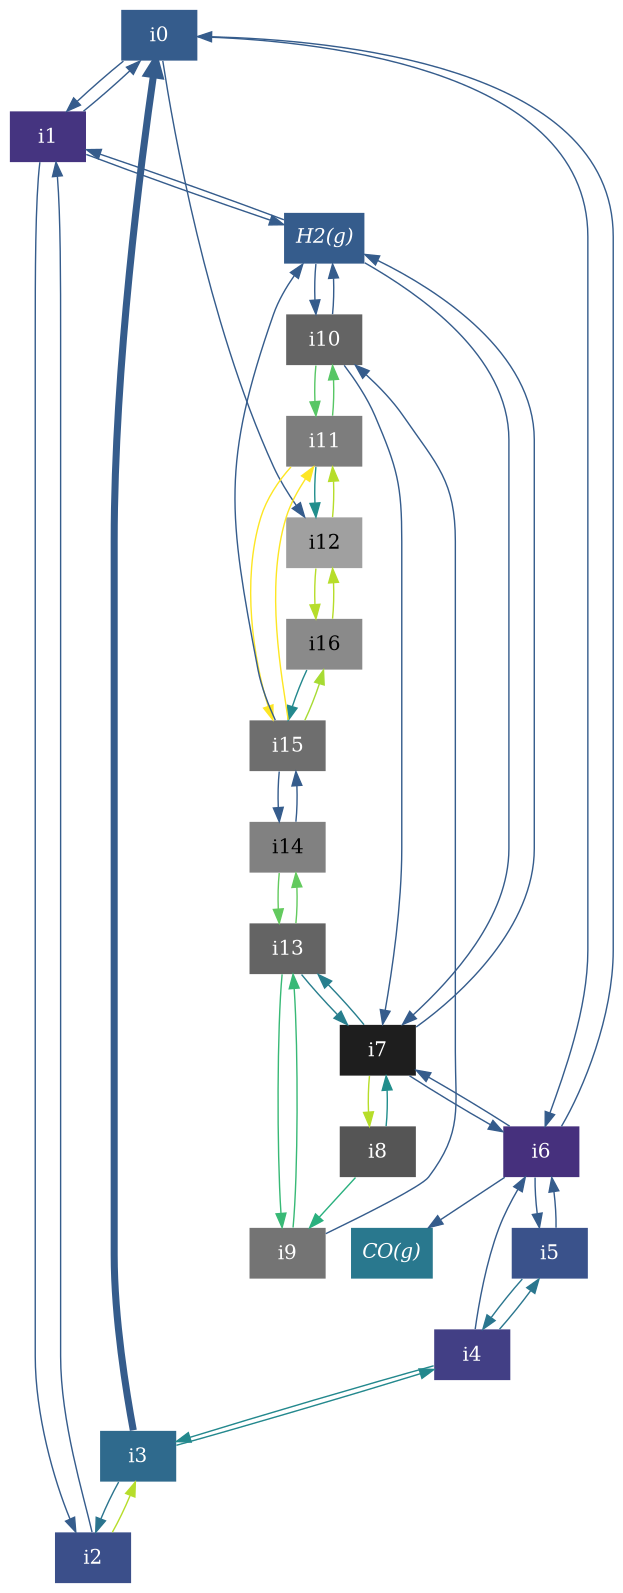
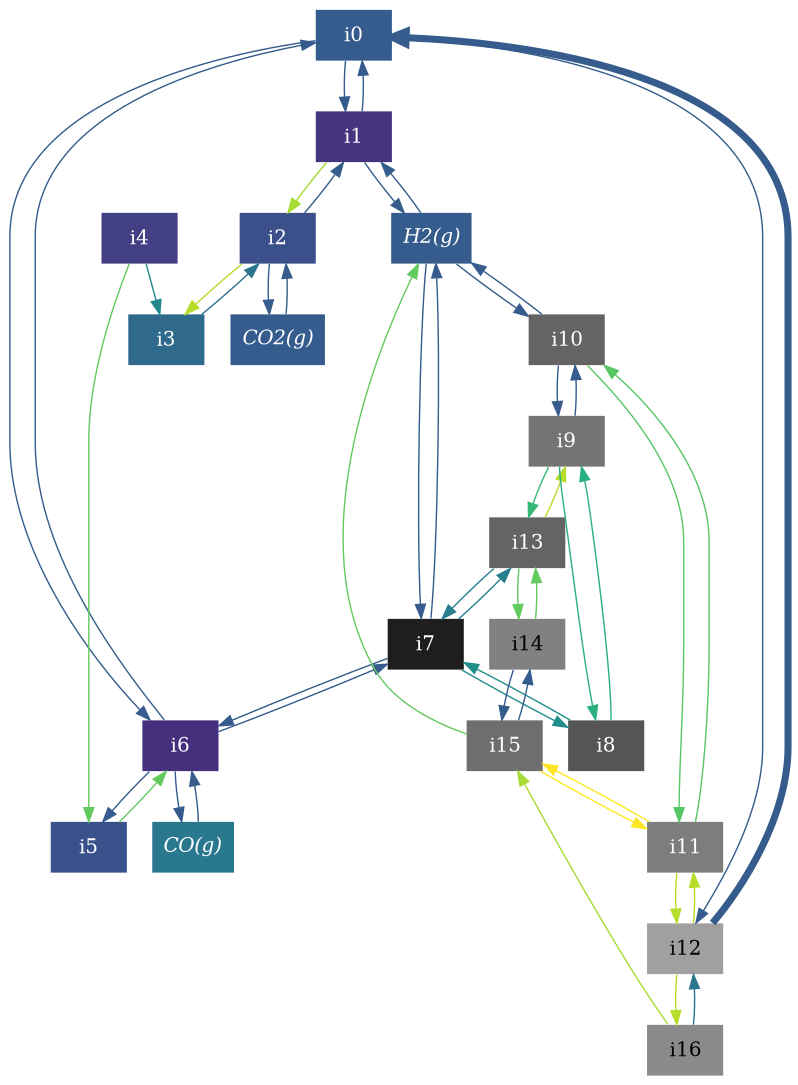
  strict digraph {
    nodesep=0.25
    rankdir=TB
    ranksep=0.5
    node [fillcolor="#355c8c" shape=plaintext style=filled]
    edge [color="#355c8c" penwidth=1.0 weight=2.]
    n1 [label=<         <TABLE BORDER="0" CELLBORDER="0" CELLSPACING="0" CELLPADDING="0">           <TR>             <TD><FONT COLOR="#ffffff">i0</FONT></TD>           </TR>         </TABLE>         >]
    n2 [fillcolor="#453480" label=<         <TABLE BORDER="0" CELLBORDER="0" CELLSPACING="0" CELLPADDING="0">           <TR>             <TD><FONT COLOR="#ffffff">i1</FONT></TD>           </TR>         </TABLE>         >]
    n3 [fillcolor="#46307d" label=<         <TABLE BORDER="0" CELLBORDER="0" CELLSPACING="0" CELLPADDING="0">           <TR>             <TD><FONT COLOR="#ffffff">i6</FONT></TD>           </TR>         </TABLE>         >]
    n4 [fillcolor="#a0a0a0" label=<         <TABLE BORDER="0" CELLBORDER="0" CELLSPACING="0" CELLPADDING="0">           <TR>             <TD><FONT COLOR="#000000">i12</FONT></TD>           </TR>         </TABLE>         >]
    n5 [fillcolor="#3b4f8a" label=<         <TABLE BORDER="0" CELLBORDER="0" CELLSPACING="0" CELLPADDING="0">           <TR>             <TD><FONT COLOR="#ffffff">i2</FONT></TD>           </TR>         </TABLE>         >]
    n6 [label=<         <TABLE BORDER="0" CELLBORDER="0" CELLSPACING="0" CELLPADDING="0">           <TR>             <TD><FONT COLOR="#ffffff"><i>H2(g)</i></FONT></TD>           </TR>         </TABLE>         >]
    n7 [fillcolor="#3a528b" label=<         <TABLE BORDER="0" CELLBORDER="0" CELLSPACING="0" CELLPADDING="0">           <TR>             <TD><FONT COLOR="#ffffff">i5</FONT></TD>           </TR>         </TABLE>         >]
    n8 [fillcolor="#1e1e1e" label=<         <TABLE BORDER="0" CELLBORDER="0" CELLSPACING="0" CELLPADDING="0">           <TR>             <TD><FONT COLOR="#ffffff">i7</FONT></TD>           </TR>         </TABLE>         >]
    n9 [fillcolor="#29788e" label=<         <TABLE BORDER="0" CELLBORDER="0" CELLSPACING="0" CELLPADDING="0">           <TR>             <TD><FONT COLOR="#ffffff"><i>CO(g)</i></FONT></TD>           </TR>         </TABLE>         >]
    n10 [fillcolor="#7d7d7d" label=<         <TABLE BORDER="0" CELLBORDER="0" CELLSPACING="0" CELLPADDING="0">           <TR>             <TD><FONT COLOR="#ffffff">i11</FONT></TD>           </TR>         </TABLE>         >]
    n11 [fillcolor="#8a8a8a" label=<         <TABLE BORDER="0" CELLBORDER="0" CELLSPACING="0" CELLPADDING="0">           <TR>             <TD><FONT COLOR="#000000">i16</FONT></TD>           </TR>         </TABLE>         >]
    n12 [fillcolor="#2f6a8d" label=<         <TABLE BORDER="0" CELLBORDER="0" CELLSPACING="0" CELLPADDING="0">           <TR>             <TD><FONT COLOR="#ffffff">i3</FONT></TD>           </TR>         </TABLE>         >]
+   n13 [label=<         <TABLE BORDER="0" CELLBORDER="0" CELLSPACING="0" CELLPADDING="0">           <TR>             <TD><FONT COLOR="#ffffff"><i>CO2(g)</i></FONT></TD>           </TR>         </TABLE>         >]
    n14 [fillcolor="#646464" label=<         <TABLE BORDER="0" CELLBORDER="0" CELLSPACING="0" CELLPADDING="0">           <TR>             <TD><FONT COLOR="#ffffff">i10</FONT></TD>           </TR>         </TABLE>         >]
    n15 [fillcolor="#423f85" label=<         <TABLE BORDER="0" CELLBORDER="0" CELLSPACING="0" CELLPADDING="0">           <TR>             <TD><FONT COLOR="#ffffff">i4</FONT></TD>           </TR>         </TABLE>         >]
    n16 [fillcolor="#555555" label=<         <TABLE BORDER="0" CELLBORDER="0" CELLSPACING="0" CELLPADDING="0">           <TR>             <TD><FONT COLOR="#ffffff">i8</FONT></TD>           </TR>         </TABLE>         >]
    n17 [fillcolor="#646464" label=<         <TABLE BORDER="0" CELLBORDER="0" CELLSPACING="0" CELLPADDING="0">           <TR>             <TD><FONT COLOR="#ffffff">i13</FONT></TD>           </TR>         </TABLE>         >]
    n18 [fillcolor="#747474" label=<         <TABLE BORDER="0" CELLBORDER="0" CELLSPACING="0" CELLPADDING="0">           <TR>             <TD><FONT COLOR="#ffffff">i9</FONT></TD>           </TR>         </TABLE>         >]
    n19 [fillcolor="#818181" label=<         <TABLE BORDER="0" CELLBORDER="0" CELLSPACING="0" CELLPADDING="0">           <TR>             <TD><FONT COLOR="#000000">i14</FONT></TD>           </TR>         </TABLE>         >]
    n20 [fillcolor="#6e6e6e" label=<         <TABLE BORDER="0" CELLBORDER="0" CELLSPACING="0" CELLPADDING="0">           <TR>             <TD><FONT COLOR="#ffffff">i15</FONT></TD>           </TR>         </TABLE>         >]
    n1 -> n2
    n1 -> n3
    n1 -> n4
    n2 -> n1
-   n2 -> n5
+   n2 -> n5 [color="#a7db33"]
    n2 -> n6
    n3 -> n1
    n3 -> n7
    n3 -> n8
    n3 -> n9
-   n12 -> n1 [penwidth=5.0]
+   n4 -> n1 [penwidth=5.0]
    n4 -> n10 [color="#b6dd2a"]
    n4 -> n11 [color="#b6dd2a"]
    n5 -> n2
    n5 -> n12 [color="#b6dd2a"]
+   n5 -> n13
    n6 -> n2
    n6 -> n8
    n6 -> n14
-   n7 -> n3
-   n7 -> n15 [color="#2a768e"]
+   n7 -> n3 [color="#63ca5e"]
    n8 -> n3
    n8 -> n6
-   n8 -> n16 [color="#b6dd2a"]
+   n8 -> n16 [color="#218e8c"]
    n8 -> n17 [color="#277e8d"]
-   n15 -> n3
-   n10 -> n4 [color="#218e8c"]
+   n9 -> n3
+   n10 -> n4 [color="#b6dd2a"]
    n10 -> n14 [color="#57c665"]
    n10 -> n20 [color="#fde624"]
-   n11 -> n4 [color="#b6dd2a"]
-   n11 -> n20 [color="#23888d"]
+   n11 -> n4 [color="#2a768e"]
+   n11 -> n20 [color="#a7db33"]
    n12 -> n5 [color="#2b748e"]
-   n12 -> n15 [color="#23888d"]
+   n13 -> n5
    n14 -> n6
    n14 -> n10 [color="#57c665"]
-   n14 -> n8
-   n15 -> n7 [color="#2a768e"]
+   n14 -> n18
+   n15 -> n7 [color="#63ca5e"]
    n15 -> n12 [color="#23888d"]
    n16 -> n8 [color="#218e8c"]
    n16 -> n18 [color="#2ab07e"]
    n17 -> n8 [color="#277e8d"]
-   n17 -> n18 [color="#38b976"]
+   n17 -> n18 [color="#b6dd2a"]
    n17 -> n19 [color="#63ca5e"]
    n18 -> n14
+   n18 -> n16 [color="#2ab07e"]
    n18 -> n17 [color="#38b976"]
    n19 -> n17 [color="#63ca5e"]
    n19 -> n20 [penwidth=1.0000000000146634]
-   n20 -> n6
+   n20 -> n6 [color="#63ca5e"]
    n20 -> n10 [color="#fde624"]
-   n20 -> n11 [color="#a7db33"]
    n20 -> n19
  }
